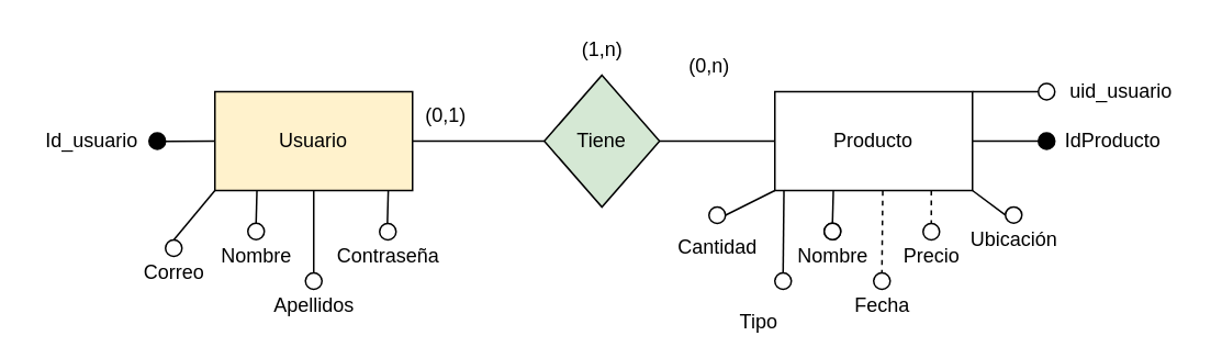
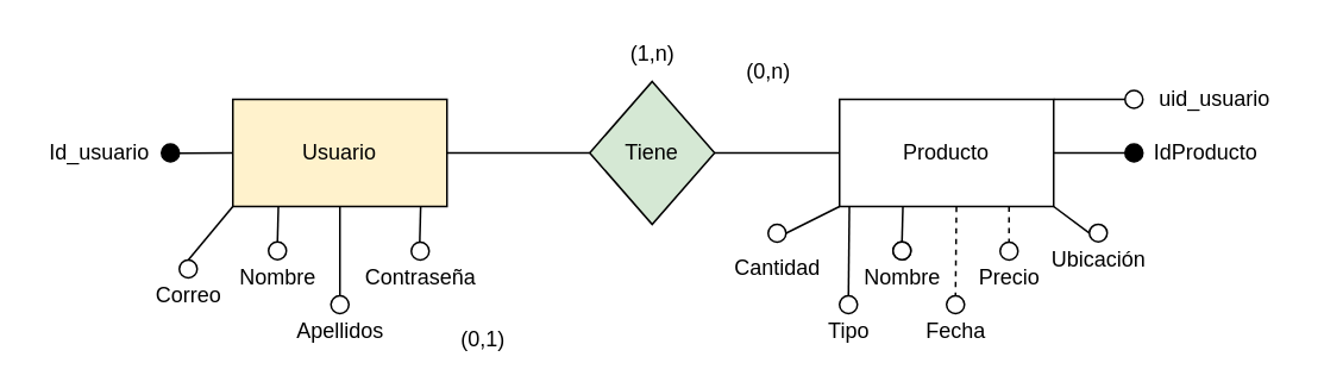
  <mxCell id="0" />
  <mxCell id="1" parent="0" />
  <mxCell id="2" value="Usuario" style="rounded=0;whiteSpace=wrap;html=1;fillColor=#fff2cc;" parent="1" vertex="1"><mxGeometry x="130" y="55" width="120" height="60" as="geometry" /></mxCell>
  <mxCell id="3" value="" style="endArrow=none;html=1;exitX=1;exitY=0.5;exitDx=0;exitDy=0;" parent="1" source="2" target="4" edge="1"><mxGeometry width="50" height="50" relative="1" as="geometry"><mxPoint x="320" y="295" as="sourcePoint" /><mxPoint x="320" y="85" as="targetPoint" /></mxGeometry></mxCell>
  <mxCell id="4" value="Tiene" style="rhombus;whiteSpace=wrap;html=1;fillColor=#d5e8d4;" parent="1" vertex="1"><mxGeometry x="330" y="45" width="70" height="80" as="geometry" /></mxCell>
  <mxCell id="5" value="Producto" style="rounded=0;whiteSpace=wrap;html=1;" parent="1" vertex="1"><mxGeometry x="470" y="55" width="120" height="60" as="geometry" /></mxCell>
  <mxCell id="6" value="" style="endArrow=none;html=1;entryX=0;entryY=0.5;entryDx=0;entryDy=0;exitX=1;exitY=0.5;exitDx=0;exitDy=0;" parent="1" source="4" target="5" edge="1"><mxGeometry width="50" height="50" relative="1" as="geometry"><mxPoint x="320" y="295" as="sourcePoint" /><mxPoint x="370" y="245" as="targetPoint" /></mxGeometry></mxCell>
  <mxCell id="7" value="" style="endArrow=none;html=1;entryX=1;entryY=0.5;entryDx=0;entryDy=0;" parent="1" target="5" edge="1"><mxGeometry width="50" height="50" relative="1" as="geometry"><mxPoint x="630" y="85" as="sourcePoint" /><mxPoint x="370" y="245" as="targetPoint" /></mxGeometry></mxCell>
  <mxCell id="8" value="" style="ellipse;whiteSpace=wrap;html=1;fillColor=#000000;" parent="1" vertex="1"><mxGeometry x="630" y="80" width="10" height="10" as="geometry" /></mxCell>
  <mxCell id="9" value="IdProducto" style="text;html=1;align=center;verticalAlign=middle;resizable=0;points=[];autosize=1;" parent="1" vertex="1"><mxGeometry x="640" y="75" width="70" height="20" as="geometry" /></mxCell>
  <mxCell id="10" value="" style="endArrow=none;html=1;exitX=0.546;exitY=1.003;exitDx=0;exitDy=0;entryX=0.5;entryY=0;entryDx=0;entryDy=0;exitPerimeter=0;dashed=1;" parent="1" source="5" target="11" edge="1"><mxGeometry width="50" height="50" relative="1" as="geometry"><mxPoint x="320" y="295" as="sourcePoint" /><mxPoint x="560" y="135" as="targetPoint" /></mxGeometry></mxCell>
  <mxCell id="11" value="" style="ellipse;whiteSpace=wrap;html=1;fillColor=#FFFFFF;" parent="1" vertex="1"><mxGeometry x="530" y="165" width="10" height="10" as="geometry" /></mxCell>
  <mxCell id="12" value="" style="endArrow=none;html=1;entryX=0.5;entryY=0;entryDx=0;entryDy=0;dashed=1;" parent="1" target="13" edge="1"><mxGeometry width="50" height="50" relative="1" as="geometry"><mxPoint x="565" y="115" as="sourcePoint" /><mxPoint x="590" y="134.82" as="targetPoint" /></mxGeometry></mxCell>
  <mxCell id="13" value="" style="ellipse;whiteSpace=wrap;html=1;fillColor=#FFFFFF;" parent="1" vertex="1"><mxGeometry x="560" y="135" width="10" height="10" as="geometry" /></mxCell>
  <mxCell id="14" value="" style="endArrow=none;html=1;exitX=0.546;exitY=1.003;exitDx=0;exitDy=0;entryX=0.5;entryY=0;entryDx=0;entryDy=0;exitPerimeter=0;" parent="1" target="15" edge="1"><mxGeometry width="50" height="50" relative="1" as="geometry"><mxPoint x="505.52" y="115" as="sourcePoint" /><mxPoint x="530" y="134.82" as="targetPoint" /></mxGeometry></mxCell>
  <mxCell id="15" value="" style="ellipse;whiteSpace=wrap;html=1;fillColor=#FFFFFF;" parent="1" vertex="1"><mxGeometry x="500" y="134.82" width="10" height="10" as="geometry" /></mxCell>
  <mxCell id="16" value="" style="endArrow=none;html=1;exitX=0.546;exitY=1.003;exitDx=0;exitDy=0;entryX=0.5;entryY=0;entryDx=0;entryDy=0;exitPerimeter=0;" parent="1" target="17" edge="1"><mxGeometry width="50" height="50" relative="1" as="geometry"><mxPoint x="475.52" y="115.18" as="sourcePoint" /><mxPoint x="500" y="135" as="targetPoint" /></mxGeometry></mxCell>
  <mxCell id="17" value="" style="ellipse;whiteSpace=wrap;html=1;fillColor=#FFFFFF;" parent="1" vertex="1"><mxGeometry x="470" y="165" width="10" height="10" as="geometry" /></mxCell>
  <mxCell id="18" value="Precio" style="text;html=1;align=center;verticalAlign=middle;resizable=0;points=[];autosize=1;" parent="1" vertex="1"><mxGeometry x="540" y="144.82" width="50" height="20" as="geometry" /></mxCell>
  <mxCell id="19" value="Fecha" style="text;html=1;align=center;verticalAlign=middle;resizable=0;points=[];autosize=1;" parent="1" vertex="1"><mxGeometry x="510" y="175" width="50" height="20" as="geometry" /></mxCell>
  <mxCell id="20" value="Nombre" style="text;html=1;align=center;verticalAlign=middle;resizable=0;points=[];autosize=1;" parent="1" vertex="1"><mxGeometry x="475" y="144.82" width="60" height="20" as="geometry" /></mxCell>
- <mxCell id="21" value="Tipo" style="text;html=1;align=center;verticalAlign=middle;resizable=0;points=[];autosize=1;" parent="1" vertex="1"><mxGeometry x="440" y="185" width="40" height="20" as="geometry" /></mxCell>
+ <mxCell id="21" value="Tipo" style="text;html=1;align=center;verticalAlign=middle;resizable=0;points=[];autosize=1;" parent="1" vertex="1"><mxGeometry x="455" y="175" width="40" height="20" as="geometry" /></mxCell>
  <mxCell id="22" value="" style="ellipse;whiteSpace=wrap;html=1;fillColor=#FFFFFF;" parent="1" vertex="1"><mxGeometry x="500" y="134.82" width="10" height="10" as="geometry" /></mxCell>
  <mxCell id="23" value="" style="endArrow=none;html=1;exitX=1;exitY=1;exitDx=0;exitDy=0;entryX=0;entryY=0.5;entryDx=0;entryDy=0;" parent="1" target="24" edge="1"><mxGeometry width="50" height="50" relative="1" as="geometry"><mxPoint x="590" y="115" as="sourcePoint" /><mxPoint x="635" y="134.82" as="targetPoint" /></mxGeometry></mxCell>
  <mxCell id="24" value="" style="ellipse;whiteSpace=wrap;html=1;fillColor=#FFFFFF;" parent="1" vertex="1"><mxGeometry x="610" y="125" width="10" height="9.82" as="geometry" /></mxCell>
  <mxCell id="25" value="Ubicación" style="text;html=1;align=center;verticalAlign=middle;resizable=0;points=[];autosize=1;" parent="1" vertex="1"><mxGeometry x="580" y="135" width="70" height="20" as="geometry" /></mxCell>
  <mxCell id="26" value="" style="endArrow=none;html=1;exitX=0;exitY=1;exitDx=0;exitDy=0;entryX=1;entryY=0.5;entryDx=0;entryDy=0;" parent="1" source="5" target="27" edge="1"><mxGeometry width="50" height="50" relative="1" as="geometry"><mxPoint x="445" y="102.55" as="sourcePoint" /><mxPoint x="450" y="117.28" as="targetPoint" /></mxGeometry></mxCell>
  <mxCell id="27" value="" style="ellipse;whiteSpace=wrap;html=1;fillColor=#FFFFFF;" parent="1" vertex="1"><mxGeometry x="430" y="125" width="10" height="10" as="geometry" /></mxCell>
  <mxCell id="28" value="Cantidad" style="text;html=1;align=center;verticalAlign=middle;resizable=0;points=[];autosize=1;" parent="1" vertex="1"><mxGeometry x="400" y="139.91" width="70" height="20" as="geometry" /></mxCell>
  <mxCell id="29" value="" style="endArrow=none;html=1;entryX=0;entryY=0.5;entryDx=0;entryDy=0;" parent="1" source="30" target="2" edge="1"><mxGeometry width="50" height="50" relative="1" as="geometry"><mxPoint x="90" y="85" as="sourcePoint" /><mxPoint x="50" y="85" as="targetPoint" /></mxGeometry></mxCell>
  <mxCell id="30" value="" style="ellipse;whiteSpace=wrap;html=1;fillColor=#000000;" parent="1" vertex="1"><mxGeometry x="90" y="80" width="10" height="10" as="geometry" /></mxCell>
  <mxCell id="31" value="" style="endArrow=none;html=1;entryX=0;entryY=0.5;entryDx=0;entryDy=0;" parent="1" target="30" edge="1"><mxGeometry width="50" height="50" relative="1" as="geometry"><mxPoint x="90" y="85" as="sourcePoint" /><mxPoint x="130" y="85" as="targetPoint" /></mxGeometry></mxCell>
  <mxCell id="32" value="Id_usuario" style="text;html=1;align=center;verticalAlign=middle;resizable=0;points=[];autosize=1;" parent="1" vertex="1"><mxGeometry x="20" y="75" width="70" height="20" as="geometry" /></mxCell>
  <mxCell id="33" value="" style="endArrow=none;html=1;exitX=0.546;exitY=1.003;exitDx=0;exitDy=0;entryX=0.5;entryY=0;entryDx=0;entryDy=0;exitPerimeter=0;" parent="1" edge="1"><mxGeometry width="50" height="50" relative="1" as="geometry"><mxPoint x="155.52" y="115" as="sourcePoint" /><mxPoint x="155" y="134.82" as="targetPoint" /></mxGeometry></mxCell>
  <mxCell id="34" value="" style="ellipse;whiteSpace=wrap;html=1;fillColor=#FFFFFF;" parent="1" vertex="1"><mxGeometry x="150" y="134.82" width="10" height="10" as="geometry" /></mxCell>
  <mxCell id="35" value="Nombre" style="text;html=1;align=center;verticalAlign=middle;resizable=0;points=[];autosize=1;" parent="1" vertex="1"><mxGeometry x="125" y="145" width="60" height="20" as="geometry" /></mxCell>
  <mxCell id="36" value="" style="endArrow=none;html=1;exitX=0.5;exitY=1;exitDx=0;exitDy=0;entryX=0.5;entryY=0;entryDx=0;entryDy=0;" parent="1" source="2" target="37" edge="1"><mxGeometry width="50" height="50" relative="1" as="geometry"><mxPoint x="205.52" y="124.91" as="sourcePoint" /><mxPoint x="205" y="144.73" as="targetPoint" /></mxGeometry></mxCell>
  <mxCell id="37" value="" style="ellipse;whiteSpace=wrap;html=1;fillColor=#FFFFFF;" parent="1" vertex="1"><mxGeometry x="185" y="165" width="10" height="10" as="geometry" /></mxCell>
  <mxCell id="38" value="Apellidos" style="text;html=1;align=center;verticalAlign=middle;resizable=0;points=[];autosize=1;" parent="1" vertex="1"><mxGeometry x="155" y="175" width="70" height="20" as="geometry" /></mxCell>
  <mxCell id="39" value="" style="endArrow=none;html=1;exitX=0.546;exitY=1.003;exitDx=0;exitDy=0;entryX=0.5;entryY=0;entryDx=0;entryDy=0;exitPerimeter=0;" parent="1" edge="1"><mxGeometry width="50" height="50" relative="1" as="geometry"><mxPoint x="235.26" y="115" as="sourcePoint" /><mxPoint x="234.74" y="134.82" as="targetPoint" /></mxGeometry></mxCell>
  <mxCell id="40" value="" style="ellipse;whiteSpace=wrap;html=1;fillColor=#FFFFFF;" parent="1" vertex="1"><mxGeometry x="230" y="135" width="10" height="10" as="geometry" /></mxCell>
  <mxCell id="41" value="Contraseña" style="text;html=1;align=center;verticalAlign=middle;resizable=0;points=[];autosize=1;" parent="1" vertex="1"><mxGeometry x="195" y="144.82" width="80" height="20" as="geometry" /></mxCell>
- <mxCell id="42" value="(0,1)" style="text;html=1;align=center;verticalAlign=middle;resizable=0;points=[];autosize=1;" parent="1" vertex="1"><mxGeometry x="250" y="60" width="40" height="20" as="geometry" /></mxCell>
+ <mxCell id="42" value="(0,1)" style="text;html=1;align=center;verticalAlign=middle;resizable=0;points=[];autosize=1;" parent="1" vertex="1"><mxGeometry x="250" y="180" width="40" height="20" as="geometry" /></mxCell>
  <mxCell id="43" value="(0,n)" style="text;html=1;align=center;verticalAlign=middle;resizable=0;points=[];autosize=1;" parent="1" vertex="1"><mxGeometry x="410" y="30" width="40" height="20" as="geometry" /></mxCell>
  <mxCell id="44" value="" style="endArrow=none;html=1;entryX=0;entryY=1;entryDx=0;entryDy=0;exitX=0.5;exitY=0;exitDx=0;exitDy=0;" edge="1" parent="1" source="45" target="2"><mxGeometry width="50" height="50" relative="1" as="geometry"><mxPoint x="110" y="140" as="sourcePoint" /><mxPoint x="280" y="160" as="targetPoint" /></mxGeometry></mxCell>
  <mxCell id="45" value="" style="ellipse;whiteSpace=wrap;html=1;aspect=fixed;" vertex="1" parent="1"><mxGeometry x="100" y="145" width="10" height="10" as="geometry" /></mxCell>
  <mxCell id="46" value="Correo" style="text;html=1;align=center;verticalAlign=middle;resizable=0;points=[];autosize=1;strokeColor=none;" vertex="1" parent="1"><mxGeometry x="80" y="154.82" width="50" height="20" as="geometry" /></mxCell>
  <mxCell id="47" value="(1,n)" style="text;html=1;align=center;verticalAlign=middle;resizable=0;points=[];autosize=1;strokeColor=none;" vertex="1" parent="1"><mxGeometry x="345" y="20" width="40" height="20" as="geometry" /></mxCell>
  <mxCell id="48" value="" style="endArrow=none;html=1;exitX=1;exitY=0;exitDx=0;exitDy=0;startArrow=none;" edge="1" parent="1" source="49"><mxGeometry width="50" height="50" relative="1" as="geometry"><mxPoint x="430" y="160" as="sourcePoint" /><mxPoint x="630" y="55" as="targetPoint" /></mxGeometry></mxCell>
  <mxCell id="49" value="" style="ellipse;whiteSpace=wrap;html=1;aspect=fixed;" vertex="1" parent="1"><mxGeometry x="630" y="50" width="10" height="10" as="geometry" /></mxCell>
  <mxCell id="50" value="" style="endArrow=none;html=1;exitX=1;exitY=0;exitDx=0;exitDy=0;" edge="1" parent="1" source="5" target="49"><mxGeometry width="50" height="50" relative="1" as="geometry"><mxPoint x="590" y="55" as="sourcePoint" /><mxPoint x="630" y="55" as="targetPoint" /></mxGeometry></mxCell>
  <mxCell id="51" value="uid_usuario" style="text;html=1;align=center;verticalAlign=middle;resizable=0;points=[];autosize=1;strokeColor=none;" vertex="1" parent="1"><mxGeometry x="640" y="45" width="80" height="20" as="geometry" /></mxCell>
